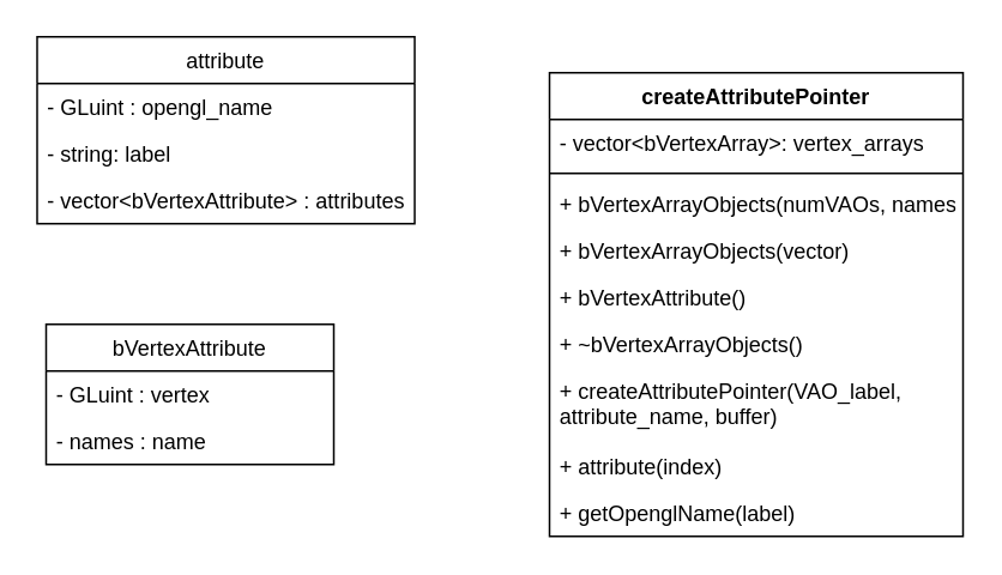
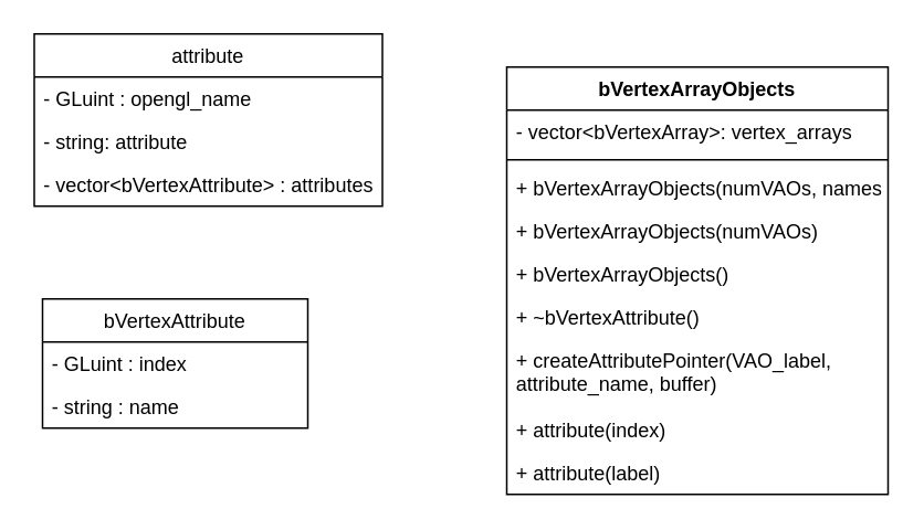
  <mxCell id="0" />
  <mxCell id="1" parent="0" />
  <mxCell id="2" value="attribute" style="swimlane;fontStyle=0;childLayout=stackLayout;horizontal=1;startSize=26;fillColor=none;horizontalStack=0;resizeParent=1;resizeParentMax=0;resizeLast=0;collapsible=1;marginBottom=0;" parent="1" vertex="1"><mxGeometry x="20" y="20" width="210" height="104" as="geometry" /></mxCell>
  <mxCell id="3" value="- GLuint : opengl_name" style="text;strokeColor=none;fillColor=none;align=left;verticalAlign=top;spacingLeft=4;spacingRight=4;overflow=hidden;rotatable=0;points=[[0,0.5],[1,0.5]];portConstraint=eastwest;" parent="2" vertex="1"><mxGeometry y="26" width="210" height="26" as="geometry" /></mxCell>
- <mxCell id="4" value="- string: label" style="text;strokeColor=none;fillColor=none;align=left;verticalAlign=top;spacingLeft=4;spacingRight=4;overflow=hidden;rotatable=0;points=[[0,0.5],[1,0.5]];portConstraint=eastwest;" parent="2" vertex="1"><mxGeometry y="52" width="210" height="26" as="geometry" /></mxCell>
+ <mxCell id="4" value="- string: attribute" style="text;strokeColor=none;fillColor=none;align=left;verticalAlign=top;spacingLeft=4;spacingRight=4;overflow=hidden;rotatable=0;points=[[0,0.5],[1,0.5]];portConstraint=eastwest;" parent="2" vertex="1"><mxGeometry y="52" width="210" height="26" as="geometry" /></mxCell>
  <mxCell id="5" value="- vector&lt;bVertexAttribute&gt; : attributes" style="text;strokeColor=none;fillColor=none;align=left;verticalAlign=top;spacingLeft=4;spacingRight=4;overflow=hidden;rotatable=0;points=[[0,0.5],[1,0.5]];portConstraint=eastwest;" parent="2" vertex="1"><mxGeometry y="78" width="210" height="26" as="geometry" /></mxCell>
- <mxCell id="6" value="createAttributePointer" style="swimlane;fontStyle=1;align=center;verticalAlign=top;childLayout=stackLayout;horizontal=1;startSize=26;horizontalStack=0;resizeParent=1;resizeParentMax=0;resizeLast=0;collapsible=1;marginBottom=0;" parent="1" vertex="1"><mxGeometry x="305" y="40" width="230" height="258" as="geometry" /></mxCell>
+ <mxCell id="6" value="bVertexArrayObjects" style="swimlane;fontStyle=1;align=center;verticalAlign=top;childLayout=stackLayout;horizontal=1;startSize=26;horizontalStack=0;resizeParent=1;resizeParentMax=0;resizeLast=0;collapsible=1;marginBottom=0;" parent="1" vertex="1"><mxGeometry x="305" y="40" width="230" height="258" as="geometry" /></mxCell>
  <mxCell id="7" value="- vector&lt;bVertexArray&gt;: vertex_arrays" style="text;strokeColor=none;fillColor=none;align=left;verticalAlign=top;spacingLeft=4;spacingRight=4;overflow=hidden;rotatable=0;points=[[0,0.5],[1,0.5]];portConstraint=eastwest;" parent="6" vertex="1"><mxGeometry y="26" width="230" height="26" as="geometry" /></mxCell>
  <mxCell id="8" value="" style="line;strokeWidth=1;fillColor=none;align=left;verticalAlign=middle;spacingTop=-1;spacingLeft=3;spacingRight=3;rotatable=0;labelPosition=right;points=[];portConstraint=eastwest;" parent="6" vertex="1"><mxGeometry y="52" width="230" height="8" as="geometry" /></mxCell>
  <mxCell id="9" value="+ bVertexArrayObjects(numVAOs, names)" style="text;strokeColor=none;fillColor=none;align=left;verticalAlign=top;spacingLeft=4;spacingRight=4;overflow=hidden;rotatable=0;points=[[0,0.5],[1,0.5]];portConstraint=eastwest;" parent="6" vertex="1"><mxGeometry y="60" width="230" height="26" as="geometry" /></mxCell>
- <mxCell id="10" value="+ bVertexArrayObjects(vector)" style="text;strokeColor=none;fillColor=none;align=left;verticalAlign=top;spacingLeft=4;spacingRight=4;overflow=hidden;rotatable=0;points=[[0,0.5],[1,0.5]];portConstraint=eastwest;" parent="6" vertex="1"><mxGeometry y="86" width="230" height="26" as="geometry" /></mxCell>
- <mxCell id="11" value="+ bVertexAttribute()" style="text;strokeColor=none;fillColor=none;align=left;verticalAlign=top;spacingLeft=4;spacingRight=4;overflow=hidden;rotatable=0;points=[[0,0.5],[1,0.5]];portConstraint=eastwest;" parent="6" vertex="1"><mxGeometry y="112" width="230" height="26" as="geometry" /></mxCell>
- <mxCell id="12" value="+ ~bVertexArrayObjects()" style="text;strokeColor=none;fillColor=none;align=left;verticalAlign=top;spacingLeft=4;spacingRight=4;overflow=hidden;rotatable=0;points=[[0,0.5],[1,0.5]];portConstraint=eastwest;" parent="6" vertex="1"><mxGeometry y="138" width="230" height="26" as="geometry" /></mxCell>
+ <mxCell id="10" value="+ bVertexArrayObjects(numVAOs)" style="text;strokeColor=none;fillColor=none;align=left;verticalAlign=top;spacingLeft=4;spacingRight=4;overflow=hidden;rotatable=0;points=[[0,0.5],[1,0.5]];portConstraint=eastwest;" parent="6" vertex="1"><mxGeometry y="86" width="230" height="26" as="geometry" /></mxCell>
+ <mxCell id="11" value="+ bVertexArrayObjects()" style="text;strokeColor=none;fillColor=none;align=left;verticalAlign=top;spacingLeft=4;spacingRight=4;overflow=hidden;rotatable=0;points=[[0,0.5],[1,0.5]];portConstraint=eastwest;" parent="6" vertex="1"><mxGeometry y="112" width="230" height="26" as="geometry" /></mxCell>
+ <mxCell id="12" value="+ ~bVertexAttribute()" style="text;strokeColor=none;fillColor=none;align=left;verticalAlign=top;spacingLeft=4;spacingRight=4;overflow=hidden;rotatable=0;points=[[0,0.5],[1,0.5]];portConstraint=eastwest;" parent="6" vertex="1"><mxGeometry y="138" width="230" height="26" as="geometry" /></mxCell>
  <mxCell id="13" value="+ createAttributePointer(VAO_label, &#10;attribute_name, buffer)" style="text;strokeColor=none;fillColor=none;align=left;verticalAlign=top;spacingLeft=4;spacingRight=4;overflow=hidden;rotatable=0;points=[[0,0.5],[1,0.5]];portConstraint=eastwest;" parent="6" vertex="1"><mxGeometry y="164" width="230" height="42" as="geometry" /></mxCell>
  <mxCell id="14" value="+ attribute(index)" style="text;strokeColor=none;fillColor=none;align=left;verticalAlign=top;spacingLeft=4;spacingRight=4;overflow=hidden;rotatable=0;points=[[0,0.5],[1,0.5]];portConstraint=eastwest;" parent="6" vertex="1"><mxGeometry y="206" width="230" height="26" as="geometry" /></mxCell>
- <mxCell id="15" value="+ getOpenglName(label)" style="text;strokeColor=none;fillColor=none;align=left;verticalAlign=top;spacingLeft=4;spacingRight=4;overflow=hidden;rotatable=0;points=[[0,0.5],[1,0.5]];portConstraint=eastwest;" parent="6" vertex="1"><mxGeometry y="232" width="230" height="26" as="geometry" /></mxCell>
+ <mxCell id="15" value="+ attribute(label)" style="text;strokeColor=none;fillColor=none;align=left;verticalAlign=top;spacingLeft=4;spacingRight=4;overflow=hidden;rotatable=0;points=[[0,0.5],[1,0.5]];portConstraint=eastwest;" parent="6" vertex="1"><mxGeometry y="232" width="230" height="26" as="geometry" /></mxCell>
  <mxCell id="16" value="bVertexAttribute" style="swimlane;fontStyle=0;childLayout=stackLayout;horizontal=1;startSize=26;fillColor=none;horizontalStack=0;resizeParent=1;resizeParentMax=0;resizeLast=0;collapsible=1;marginBottom=0;" parent="1" vertex="1"><mxGeometry x="25" y="180" width="160" height="78" as="geometry" /></mxCell>
- <mxCell id="17" value="- GLuint : vertex" style="text;strokeColor=none;fillColor=none;align=left;verticalAlign=top;spacingLeft=4;spacingRight=4;overflow=hidden;rotatable=0;points=[[0,0.5],[1,0.5]];portConstraint=eastwest;" parent="16" vertex="1"><mxGeometry y="26" width="160" height="26" as="geometry" /></mxCell>
- <mxCell id="18" value="- names : name" style="text;strokeColor=none;fillColor=none;align=left;verticalAlign=top;spacingLeft=4;spacingRight=4;overflow=hidden;rotatable=0;points=[[0,0.5],[1,0.5]];portConstraint=eastwest;" parent="16" vertex="1"><mxGeometry y="52" width="160" height="26" as="geometry" /></mxCell>
+ <mxCell id="17" value="- GLuint : index" style="text;strokeColor=none;fillColor=none;align=left;verticalAlign=top;spacingLeft=4;spacingRight=4;overflow=hidden;rotatable=0;points=[[0,0.5],[1,0.5]];portConstraint=eastwest;" parent="16" vertex="1"><mxGeometry y="26" width="160" height="26" as="geometry" /></mxCell>
+ <mxCell id="18" value="- string : name" style="text;strokeColor=none;fillColor=none;align=left;verticalAlign=top;spacingLeft=4;spacingRight=4;overflow=hidden;rotatable=0;points=[[0,0.5],[1,0.5]];portConstraint=eastwest;" parent="16" vertex="1"><mxGeometry y="52" width="160" height="26" as="geometry" /></mxCell>
